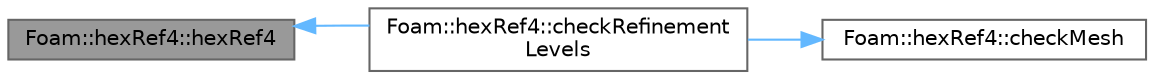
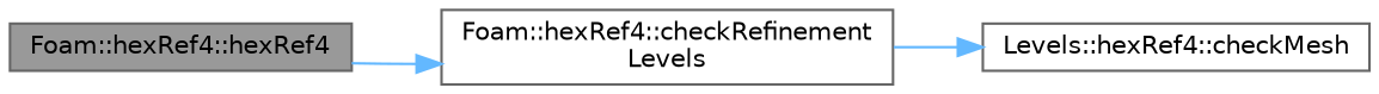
  digraph {
    rankdir=LR
    node [color=grey40 fillcolor=white fontname=Helvetica fontsize=10 shape=box style=filled]
    edge [color=steelblue1 fontname=Helvetica fontsize=10 labelfontname=Helvetica labelfontsize=10 style=solid]
    n1 [color=gray40 fillcolor=grey60 fontcolor=black height=0.2 label="Foam::hexRef4::hexRef4" width=0.4]
    n2 [height=0.2 label="Foam::hexRef4::checkRefinement\lLevels" width=0.4]
-   n3 [height=0.2 label="Foam::hexRef4::checkMesh" width=0.4]
-   n2 -> n1
+   n3 [height=0.2 label="Levels::hexRef4::checkMesh" width=0.4]
+   n1 -> n2
    n2 -> n3
  }
